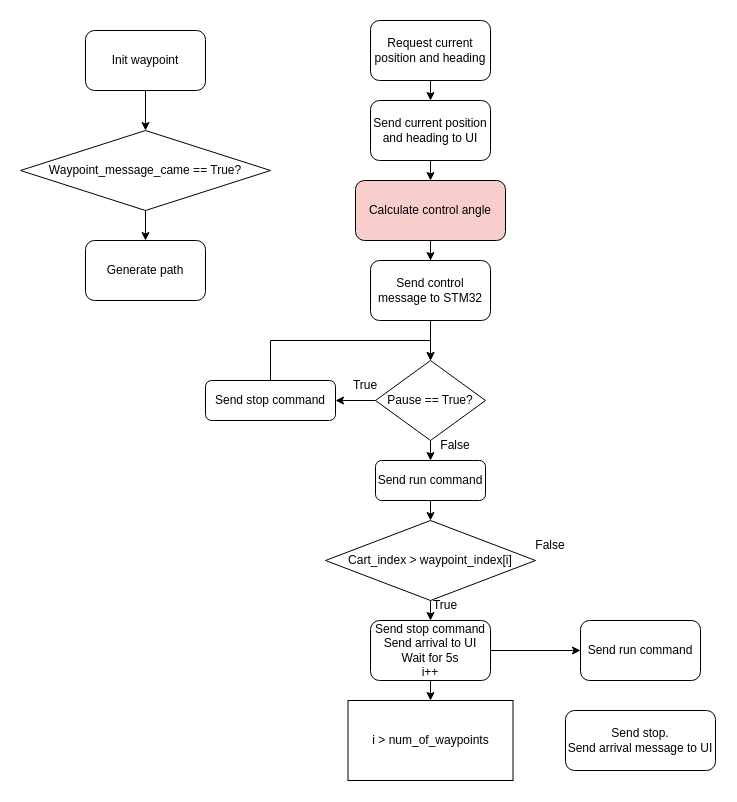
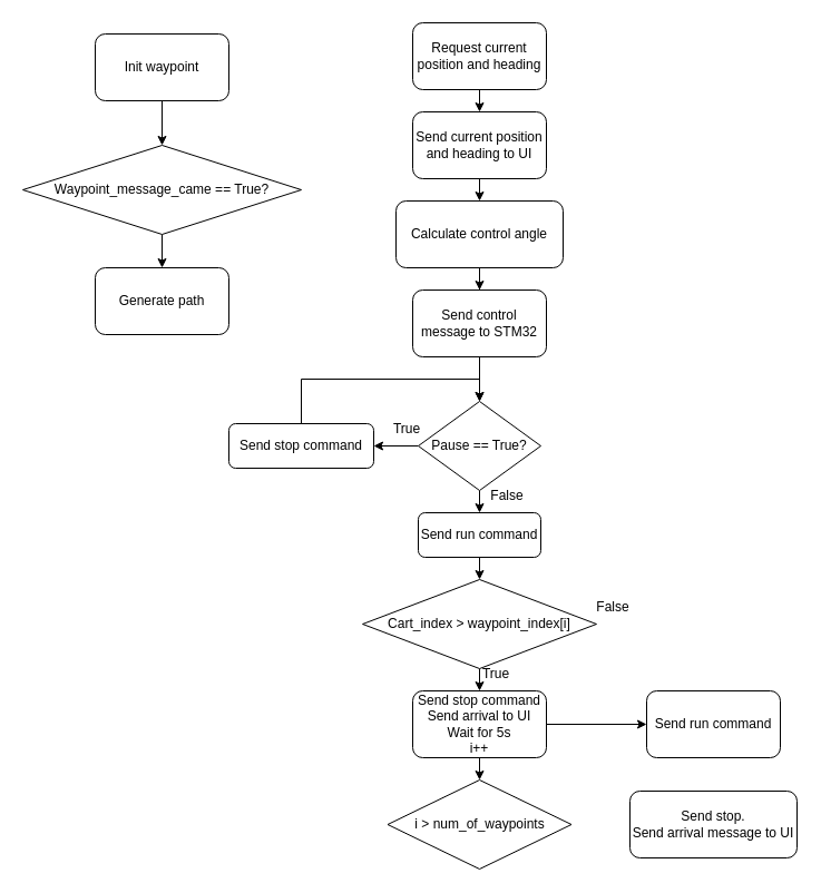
  <mxCell id="0" />
  <mxCell id="1" parent="0" />
  <mxCell id="2" style="edgeStyle=orthogonalEdgeStyle;rounded=0;orthogonalLoop=1;jettySize=auto;html=1;exitX=0.5;exitY=1;exitDx=0;exitDy=0;entryX=0.5;entryY=0;entryDx=0;entryDy=0;" edge="1" parent="1" source="3" target="5"><mxGeometry relative="1" as="geometry" /></mxCell>
  <mxCell id="3" value="Init waypoint" style="rounded=1;whiteSpace=wrap;html=1;" vertex="1" parent="1"><mxGeometry x="85" y="30" width="120" height="60" as="geometry" /></mxCell>
  <mxCell id="4" style="edgeStyle=orthogonalEdgeStyle;rounded=0;orthogonalLoop=1;jettySize=auto;html=1;exitX=0.5;exitY=1;exitDx=0;exitDy=0;entryX=0.5;entryY=0;entryDx=0;entryDy=0;" edge="1" parent="1" source="5" target="6"><mxGeometry relative="1" as="geometry" /></mxCell>
  <mxCell id="5" value="Waypoint_message_came == True?" style="rhombus;whiteSpace=wrap;html=1;" vertex="1" parent="1"><mxGeometry x="20" y="130" width="250" height="80" as="geometry" /></mxCell>
  <mxCell id="6" value="Generate path" style="rounded=1;whiteSpace=wrap;html=1;" vertex="1" parent="1"><mxGeometry x="85" y="240" width="120" height="60" as="geometry" /></mxCell>
  <mxCell id="7" style="edgeStyle=orthogonalEdgeStyle;rounded=0;orthogonalLoop=1;jettySize=auto;html=1;exitX=0.5;exitY=1;exitDx=0;exitDy=0;entryX=0.5;entryY=0;entryDx=0;entryDy=0;" edge="1" parent="1" source="8" target="14"><mxGeometry relative="1" as="geometry" /></mxCell>
  <mxCell id="8" value="Request current position and heading" style="rounded=1;whiteSpace=wrap;html=1;" vertex="1" parent="1"><mxGeometry x="370" y="20" width="120" height="60" as="geometry" /></mxCell>
  <mxCell id="9" style="edgeStyle=orthogonalEdgeStyle;rounded=0;orthogonalLoop=1;jettySize=auto;html=1;exitX=0.5;exitY=1;exitDx=0;exitDy=0;" edge="1" parent="1" source="10" target="12"><mxGeometry relative="1" as="geometry" /></mxCell>
- <mxCell id="10" value="Calculate control angle" style="rounded=1;whiteSpace=wrap;html=1;fillColor=#f8cecc;" vertex="1" parent="1"><mxGeometry x="355" y="180" width="150" height="60" as="geometry" /></mxCell>
+ <mxCell id="10" value="Calculate control angle" style="rounded=1;whiteSpace=wrap;html=1;" vertex="1" parent="1"><mxGeometry x="355" y="180" width="150" height="60" as="geometry" /></mxCell>
  <mxCell id="11" style="edgeStyle=orthogonalEdgeStyle;rounded=0;orthogonalLoop=1;jettySize=auto;html=1;exitX=0.5;exitY=1;exitDx=0;exitDy=0;entryX=0.5;entryY=0;entryDx=0;entryDy=0;" edge="1" parent="1" source="12" target="17"><mxGeometry relative="1" as="geometry" /></mxCell>
  <mxCell id="12" value="Send control message to STM32" style="rounded=1;whiteSpace=wrap;html=1;" vertex="1" parent="1"><mxGeometry x="370" y="260" width="120" height="60" as="geometry" /></mxCell>
  <mxCell id="13" style="edgeStyle=orthogonalEdgeStyle;rounded=0;orthogonalLoop=1;jettySize=auto;html=1;exitX=0.5;exitY=1;exitDx=0;exitDy=0;entryX=0.5;entryY=0;entryDx=0;entryDy=0;" edge="1" parent="1" source="14" target="10"><mxGeometry relative="1" as="geometry" /></mxCell>
  <mxCell id="14" value="Send current position and heading to UI" style="rounded=1;whiteSpace=wrap;html=1;" vertex="1" parent="1"><mxGeometry x="370" y="100" width="120" height="60" as="geometry" /></mxCell>
  <mxCell id="15" style="edgeStyle=orthogonalEdgeStyle;rounded=0;orthogonalLoop=1;jettySize=auto;html=1;exitX=0;exitY=0.5;exitDx=0;exitDy=0;entryX=1;entryY=0.5;entryDx=0;entryDy=0;" edge="1" parent="1" source="17" target="31"><mxGeometry relative="1" as="geometry" /></mxCell>
  <mxCell id="16" style="edgeStyle=orthogonalEdgeStyle;rounded=0;orthogonalLoop=1;jettySize=auto;html=1;exitX=0.5;exitY=1;exitDx=0;exitDy=0;entryX=0.5;entryY=0;entryDx=0;entryDy=0;" edge="1" parent="1" source="17" target="33"><mxGeometry relative="1" as="geometry" /></mxCell>
  <mxCell id="17" value="Pause == True?" style="rhombus;whiteSpace=wrap;html=1;" vertex="1" parent="1"><mxGeometry x="375" y="360" width="110" height="80" as="geometry" /></mxCell>
  <mxCell id="18" style="edgeStyle=orthogonalEdgeStyle;rounded=0;orthogonalLoop=1;jettySize=auto;html=1;exitX=0.5;exitY=1;exitDx=0;exitDy=0;entryX=0.5;entryY=0;entryDx=0;entryDy=0;" edge="1" parent="1" source="19" target="22"><mxGeometry relative="1" as="geometry" /></mxCell>
  <mxCell id="19" value="Cart_index &amp;gt; waypoint_index[i]" style="rhombus;whiteSpace=wrap;html=1;" vertex="1" parent="1"><mxGeometry x="325" y="520" width="210" height="80" as="geometry" /></mxCell>
  <mxCell id="20" style="edgeStyle=orthogonalEdgeStyle;rounded=0;orthogonalLoop=1;jettySize=auto;html=1;exitX=0.5;exitY=1;exitDx=0;exitDy=0;entryX=0.5;entryY=0;entryDx=0;entryDy=0;" edge="1" parent="1" source="22" target="23"><mxGeometry relative="1" as="geometry" /></mxCell>
  <mxCell id="21" style="edgeStyle=orthogonalEdgeStyle;rounded=0;orthogonalLoop=1;jettySize=auto;html=1;exitX=1;exitY=0.5;exitDx=0;exitDy=0;entryX=0;entryY=0.5;entryDx=0;entryDy=0;" edge="1" parent="1" source="22" target="25"><mxGeometry relative="1" as="geometry" /></mxCell>
  <mxCell id="22" value="Send stop command&lt;br&gt;Send arrival to UI&lt;br&gt;Wait for 5s&lt;br&gt;i++" style="rounded=1;whiteSpace=wrap;html=1;" vertex="1" parent="1"><mxGeometry x="370" y="620" width="120" height="60" as="geometry" /></mxCell>
- <mxCell id="23" value="i &amp;gt; num_of_waypoints" style="whiteSpace=wrap;html=1;rounded=0;" vertex="1" parent="1"><mxGeometry x="347.5" y="700" width="165" height="80" as="geometry" /></mxCell>
+ <mxCell id="23" value="i &amp;gt; num_of_waypoints" style="rhombus;whiteSpace=wrap;html=1;" vertex="1" parent="1"><mxGeometry x="347.5" y="700" width="165" height="80" as="geometry" /></mxCell>
  <mxCell id="24" value="Send stop.&lt;br&gt;Send arrival message to UI" style="rounded=1;whiteSpace=wrap;html=1;" vertex="1" parent="1"><mxGeometry x="565" y="710" width="150" height="60" as="geometry" /></mxCell>
  <mxCell id="25" value="Send run command" style="rounded=1;whiteSpace=wrap;html=1;" vertex="1" parent="1"><mxGeometry x="580" y="620" width="120" height="60" as="geometry" /></mxCell>
  <mxCell id="26" value="True" style="text;html=1;strokeColor=none;fillColor=none;align=center;verticalAlign=middle;whiteSpace=wrap;rounded=0;" vertex="1" parent="1"><mxGeometry x="335" y="370" width="60" height="30" as="geometry" /></mxCell>
  <mxCell id="27" value="False" style="text;html=1;strokeColor=none;fillColor=none;align=center;verticalAlign=middle;whiteSpace=wrap;rounded=0;" vertex="1" parent="1"><mxGeometry x="425" y="430" width="60" height="30" as="geometry" /></mxCell>
  <mxCell id="28" value="True" style="text;html=1;strokeColor=none;fillColor=none;align=center;verticalAlign=middle;whiteSpace=wrap;rounded=0;" vertex="1" parent="1"><mxGeometry x="415" y="590" width="60" height="30" as="geometry" /></mxCell>
  <mxCell id="29" value="False" style="text;html=1;strokeColor=none;fillColor=none;align=center;verticalAlign=middle;whiteSpace=wrap;rounded=0;" vertex="1" parent="1"><mxGeometry x="520" y="530" width="60" height="30" as="geometry" /></mxCell>
  <mxCell id="30" style="edgeStyle=orthogonalEdgeStyle;rounded=0;orthogonalLoop=1;jettySize=auto;html=1;exitX=0.5;exitY=0;exitDx=0;exitDy=0;entryX=0.5;entryY=0;entryDx=0;entryDy=0;" edge="1" parent="1" source="31" target="17"><mxGeometry relative="1" as="geometry" /></mxCell>
  <mxCell id="31" value="Send stop command" style="rounded=1;whiteSpace=wrap;html=1;" vertex="1" parent="1"><mxGeometry x="205" y="380" width="130" height="40" as="geometry" /></mxCell>
  <mxCell id="32" style="edgeStyle=orthogonalEdgeStyle;rounded=0;orthogonalLoop=1;jettySize=auto;html=1;exitX=0.5;exitY=1;exitDx=0;exitDy=0;entryX=0.5;entryY=0;entryDx=0;entryDy=0;" edge="1" parent="1" source="33" target="19"><mxGeometry relative="1" as="geometry" /></mxCell>
  <mxCell id="33" value="Send run command" style="rounded=1;whiteSpace=wrap;html=1;" vertex="1" parent="1"><mxGeometry x="375" y="460" width="110" height="40" as="geometry" /></mxCell>
